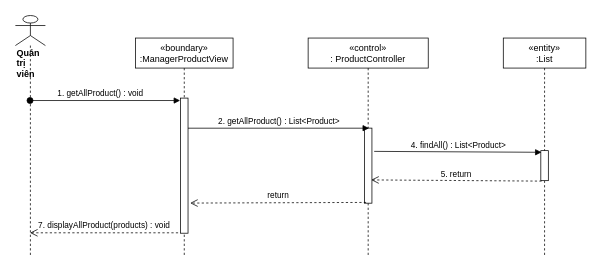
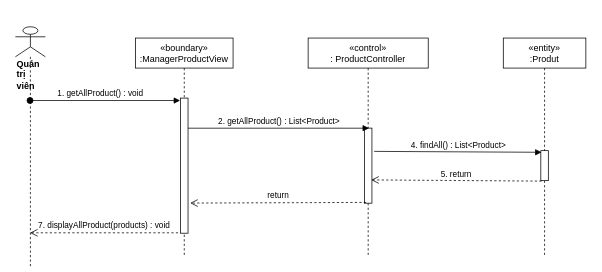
  <mxCell id="0" />
  <mxCell id="1" parent="0" />
  <mxCell id="2" value="«boundary»&#10;:ManagerProductView" style="shape=umlLifeline;perimeter=lifelinePerimeter;container=1;collapsible=0;recursiveResize=0;rounded=0;shadow=0;strokeWidth=1;" parent="1" vertex="1"><mxGeometry x="180" y="50" width="130" height="290" as="geometry" /></mxCell>
  <mxCell id="3" value="" style="points=[];perimeter=orthogonalPerimeter;rounded=0;shadow=0;strokeWidth=1;" parent="2" vertex="1"><mxGeometry x="60" y="80" width="10" height="180" as="geometry" /></mxCell>
  <mxCell id="4" value="«control»&#10;: ProductController" style="shape=umlLifeline;perimeter=lifelinePerimeter;container=1;collapsible=0;recursiveResize=0;rounded=0;shadow=0;strokeWidth=1;" parent="1" vertex="1"><mxGeometry x="410" y="50" width="160" height="290" as="geometry" /></mxCell>
  <mxCell id="5" value="" style="points=[];perimeter=orthogonalPerimeter;rounded=0;shadow=0;strokeWidth=1;" parent="4" vertex="1"><mxGeometry x="75" y="120" width="10" height="100" as="geometry" /></mxCell>
- <mxCell id="6" value="&lt;div&gt;&lt;b&gt;Quản trị viên&lt;/b&gt;&lt;/div&gt;" style="shape=umlLifeline;participant=umlActor;perimeter=lifelinePerimeter;whiteSpace=wrap;html=1;container=1;collapsible=0;recursiveResize=0;verticalAlign=top;spacingTop=36;outlineConnect=0;align=left;size=40;" parent="1" vertex="1"><mxGeometry x="20" y="20" width="40" height="320" as="geometry" /></mxCell>
+ <mxCell id="6" value="&lt;div&gt;&lt;b&gt;Quản trị viên&lt;/b&gt;&lt;/div&gt;" style="shape=umlLifeline;participant=umlActor;perimeter=lifelinePerimeter;whiteSpace=wrap;html=1;container=1;collapsible=0;recursiveResize=0;verticalAlign=top;spacingTop=36;outlineConnect=0;align=left;size=40;" parent="1" vertex="1"><mxGeometry x="20" y="35" width="40" height="320" as="geometry" /></mxCell>
  <mxCell id="7" value="1. getAllProduct() : void" style="verticalAlign=bottom;startArrow=oval;endArrow=block;startSize=8;shadow=0;strokeWidth=1;entryX=-0.05;entryY=0.018;entryDx=0;entryDy=0;entryPerimeter=0;" parent="1" source="6" target="3" edge="1"><mxGeometry x="-0.06" relative="1" as="geometry"><mxPoint x="50" y="140" as="sourcePoint" /><mxPoint as="offset" /></mxGeometry></mxCell>
  <mxCell id="8" value="2. getAllProduct() : List&amp;lt;Product&amp;gt;" style="html=1;verticalAlign=bottom;endArrow=block;entryX=0.617;entryY=0.001;entryDx=0;entryDy=0;entryPerimeter=0;" parent="1" source="3" target="5" edge="1"><mxGeometry width="80" relative="1" as="geometry"><mxPoint x="270" y="218" as="sourcePoint" /><mxPoint x="450" y="180" as="targetPoint" /></mxGeometry></mxCell>
- <mxCell id="9" value="«entity»&#10;:List" style="shape=umlLifeline;perimeter=lifelinePerimeter;container=1;collapsible=0;recursiveResize=0;rounded=0;shadow=0;strokeWidth=1;" parent="1" vertex="1"><mxGeometry x="670" y="50" width="110" height="290" as="geometry" /></mxCell>
+ <mxCell id="9" value="«entity»&#10;:Produt" style="shape=umlLifeline;perimeter=lifelinePerimeter;container=1;collapsible=0;recursiveResize=0;rounded=0;shadow=0;strokeWidth=1;" parent="1" vertex="1"><mxGeometry x="670" y="50" width="110" height="290" as="geometry" /></mxCell>
  <mxCell id="10" value="" style="points=[];perimeter=orthogonalPerimeter;rounded=0;shadow=0;strokeWidth=1;" parent="9" vertex="1"><mxGeometry x="50" y="150" width="10" height="40" as="geometry" /></mxCell>
  <mxCell id="11" value="4. findAll() : List&amp;lt;Product&amp;gt;" style="html=1;verticalAlign=bottom;endArrow=block;entryX=0.1;entryY=0.055;entryDx=0;entryDy=0;entryPerimeter=0;exitX=1.3;exitY=0.31;exitDx=0;exitDy=0;exitPerimeter=0;" parent="1" source="5" target="10" edge="1"><mxGeometry width="80" relative="1" as="geometry"><mxPoint x="654" y="209.98" as="sourcePoint" /><mxPoint x="960" y="209" as="targetPoint" /></mxGeometry></mxCell>
  <mxCell id="12" value="5. return" style="html=1;verticalAlign=bottom;endArrow=open;dashed=1;endSize=8;exitX=0.1;exitY=1.015;exitDx=0;exitDy=0;exitPerimeter=0;entryX=0.9;entryY=0.69;entryDx=0;entryDy=0;entryPerimeter=0;" parent="1" source="10" target="5" edge="1"><mxGeometry relative="1" as="geometry"><mxPoint x="740" y="270" as="sourcePoint" /><mxPoint x="450" y="241" as="targetPoint" /></mxGeometry></mxCell>
  <mxCell id="13" value="return" style="html=1;verticalAlign=bottom;endArrow=open;dashed=1;endSize=8;exitX=0.22;exitY=0.99;exitDx=0;exitDy=0;exitPerimeter=0;entryX=1.28;entryY=0.777;entryDx=0;entryDy=0;entryPerimeter=0;" edge="1" parent="1" source="5" target="3"><mxGeometry relative="1" as="geometry"><mxPoint x="420" y="270" as="sourcePoint" /><mxPoint x="330" y="270" as="targetPoint" /></mxGeometry></mxCell>
  <mxCell id="14" value="7. displayAllProduct(products) : void" style="html=1;verticalAlign=bottom;endArrow=open;dashed=1;endSize=8;exitX=-0.32;exitY=0.997;exitDx=0;exitDy=0;exitPerimeter=0;" edge="1" parent="1" source="3" target="6"><mxGeometry relative="1" as="geometry"><mxPoint x="410" y="270" as="sourcePoint" /><mxPoint x="330" y="270" as="targetPoint" /></mxGeometry></mxCell>
